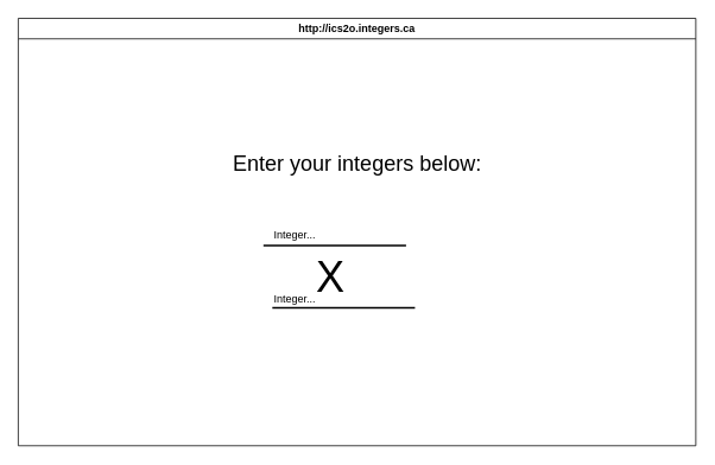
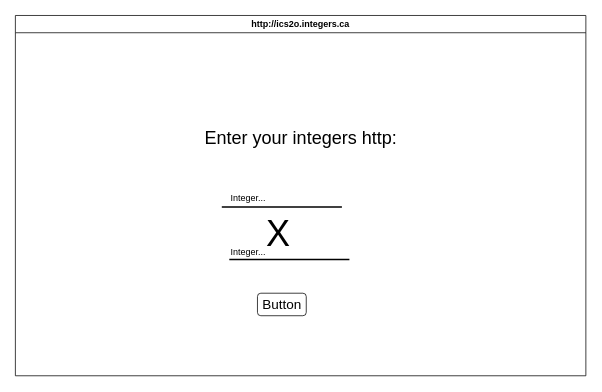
  <mxCell id="0" />
  <mxCell id="1" parent="0" />
  <mxCell id="2" value="http://ics2o.integers.ca" style="swimlane;whiteSpace=wrap;html=1;" parent="1" vertex="1"><mxGeometry x="20" y="20" width="760" height="480" as="geometry" /></mxCell>
- <mxCell id="3" value="&lt;font style=&quot;font-size: 24px;&quot;&gt;Enter your integers below:&lt;/font&gt;" style="text;html=1;align=center;verticalAlign=middle;resizable=0;points=[];autosize=1;strokeColor=none;fillColor=none;fontSize=48;" vertex="1" parent="2"><mxGeometry x="230" y="120" width="300" height="70" as="geometry" /></mxCell>
+ <mxCell id="3" value="&lt;font style=&quot;font-size: 24px;&quot;&gt;Enter your integers http:&lt;/font&gt;" style="text;html=1;align=center;verticalAlign=middle;resizable=0;points=[];autosize=1;strokeColor=none;fillColor=none;fontSize=48;" vertex="1" parent="2"><mxGeometry x="230" y="120" width="300" height="70" as="geometry" /></mxCell>
  <mxCell id="4" value="" style="line;strokeWidth=2;html=1;fontSize=24;" vertex="1" parent="2"><mxGeometry x="275" y="250" width="160" height="10" as="geometry" /></mxCell>
  <mxCell id="5" value="" style="line;strokeWidth=2;html=1;fontSize=12;" vertex="1" parent="2"><mxGeometry x="285" y="320" width="160" height="10" as="geometry" /></mxCell>
  <mxCell id="6" value="Integer..." style="text;html=1;align=center;verticalAlign=middle;resizable=0;points=[];autosize=1;strokeColor=none;fillColor=none;fontSize=12;" vertex="1" parent="2"><mxGeometry x="275" y="300" width="70" height="30" as="geometry" /></mxCell>
  <mxCell id="7" value="&lt;font style=&quot;font-size: 12px;&quot;&gt;Integer...&lt;/font&gt;" style="text;html=1;align=center;verticalAlign=middle;resizable=0;points=[];autosize=1;strokeColor=none;fillColor=none;fontSize=24;" vertex="1" parent="2"><mxGeometry x="275" y="220" width="70" height="40" as="geometry" /></mxCell>
+ <mxCell id="8" value="Button" style="rounded=1;whiteSpace=wrap;html=1;fontSize=18;" vertex="1" parent="2"><mxGeometry x="322.5" y="370" width="65" height="30" as="geometry" /></mxCell>
  <mxCell id="9" value="&lt;font style=&quot;font-size: 48px;&quot;&gt;X&lt;/font&gt;" style="text;html=1;align=center;verticalAlign=middle;resizable=0;points=[];autosize=1;strokeColor=none;fillColor=none;fontSize=12;" vertex="1" parent="1"><mxGeometry x="340" y="275" width="60" height="70" as="geometry" /></mxCell>
